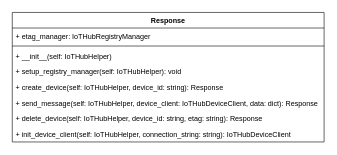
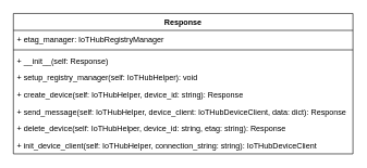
  <mxCell id="0" />
  <mxCell id="1" parent="0" />
  <mxCell id="2" value="Response" style="swimlane;fontStyle=1;align=center;verticalAlign=top;childLayout=stackLayout;horizontal=1;startSize=26;horizontalStack=0;resizeParent=1;resizeParentMax=0;resizeLast=0;collapsible=1;marginBottom=0;" vertex="1" parent="1"><mxGeometry x="20" y="20" width="520" height="216" as="geometry" /></mxCell>
  <mxCell id="3" value="+ etag_manager: IoTHubRegistryManager" style="text;strokeColor=none;fillColor=none;align=left;verticalAlign=top;spacingLeft=4;spacingRight=4;overflow=hidden;rotatable=0;points=[[0,0.5],[1,0.5]];portConstraint=eastwest;" vertex="1" parent="2"><mxGeometry y="26" width="520" height="26" as="geometry" /></mxCell>
  <mxCell id="4" value="" style="line;strokeWidth=1;fillColor=none;align=left;verticalAlign=middle;spacingTop=-1;spacingLeft=3;spacingRight=3;rotatable=0;labelPosition=right;points=[];portConstraint=eastwest;strokeColor=inherit;" vertex="1" parent="2"><mxGeometry y="52" width="520" height="8" as="geometry" /></mxCell>
- <mxCell id="5" value="+ __init__(self: IoTHubHelper)" style="text;strokeColor=none;fillColor=none;align=left;verticalAlign=top;spacingLeft=4;spacingRight=4;overflow=hidden;rotatable=0;points=[[0,0.5],[1,0.5]];portConstraint=eastwest;" vertex="1" parent="2"><mxGeometry y="60" width="520" height="26" as="geometry" /></mxCell>
+ <mxCell id="5" value="+ __init__(self: Response)" style="text;strokeColor=none;fillColor=none;align=left;verticalAlign=top;spacingLeft=4;spacingRight=4;overflow=hidden;rotatable=0;points=[[0,0.5],[1,0.5]];portConstraint=eastwest;" vertex="1" parent="2"><mxGeometry y="60" width="520" height="26" as="geometry" /></mxCell>
  <mxCell id="6" value="+ setup_registry_manager(self: IoTHubHelper): void" style="text;strokeColor=none;fillColor=none;align=left;verticalAlign=top;spacingLeft=4;spacingRight=4;overflow=hidden;rotatable=0;points=[[0,0.5],[1,0.5]];portConstraint=eastwest;" vertex="1" parent="2"><mxGeometry y="86" width="520" height="26" as="geometry" /></mxCell>
  <mxCell id="7" value="+ create_device(self: IoTHubHelper, device_id: string): Response " style="text;strokeColor=none;fillColor=none;align=left;verticalAlign=top;spacingLeft=4;spacingRight=4;overflow=hidden;rotatable=0;points=[[0,0.5],[1,0.5]];portConstraint=eastwest;" vertex="1" parent="2"><mxGeometry y="112" width="520" height="26" as="geometry" /></mxCell>
  <mxCell id="8" value="+ send_message(self: IoTHubHelper, device_client: IoTHubDeviceClient, data: dict): Response" style="text;strokeColor=none;fillColor=none;align=left;verticalAlign=top;spacingLeft=4;spacingRight=4;overflow=hidden;rotatable=0;points=[[0,0.5],[1,0.5]];portConstraint=eastwest;" vertex="1" parent="2"><mxGeometry y="138" width="520" height="26" as="geometry" /></mxCell>
  <mxCell id="9" value="+ delete_device(self: IoTHubHelper, device_id: string, etag: string): Response" style="text;strokeColor=none;fillColor=none;align=left;verticalAlign=top;spacingLeft=4;spacingRight=4;overflow=hidden;rotatable=0;points=[[0,0.5],[1,0.5]];portConstraint=eastwest;" vertex="1" parent="2"><mxGeometry y="164" width="520" height="26" as="geometry" /></mxCell>
  <mxCell id="10" value="+ init_device_client(self: IoTHubHelper, connection_string: string): IoTHubDeviceClient" style="text;strokeColor=none;fillColor=none;align=left;verticalAlign=top;spacingLeft=4;spacingRight=4;overflow=hidden;rotatable=0;points=[[0,0.5],[1,0.5]];portConstraint=eastwest;" vertex="1" parent="2"><mxGeometry y="190" width="520" height="26" as="geometry" /></mxCell>
